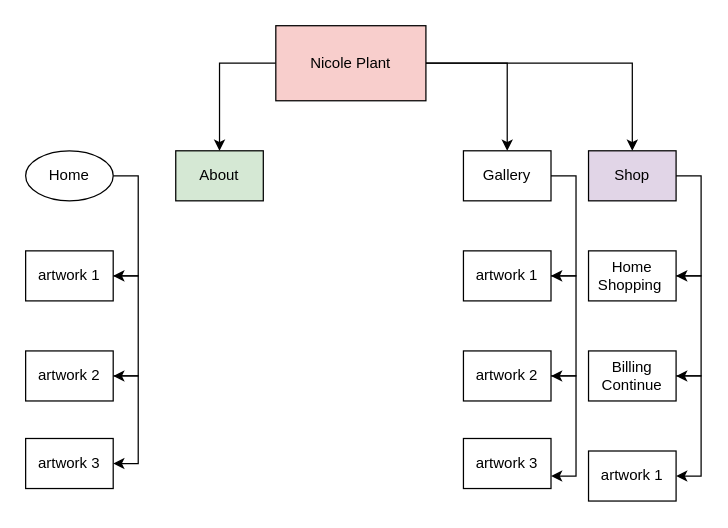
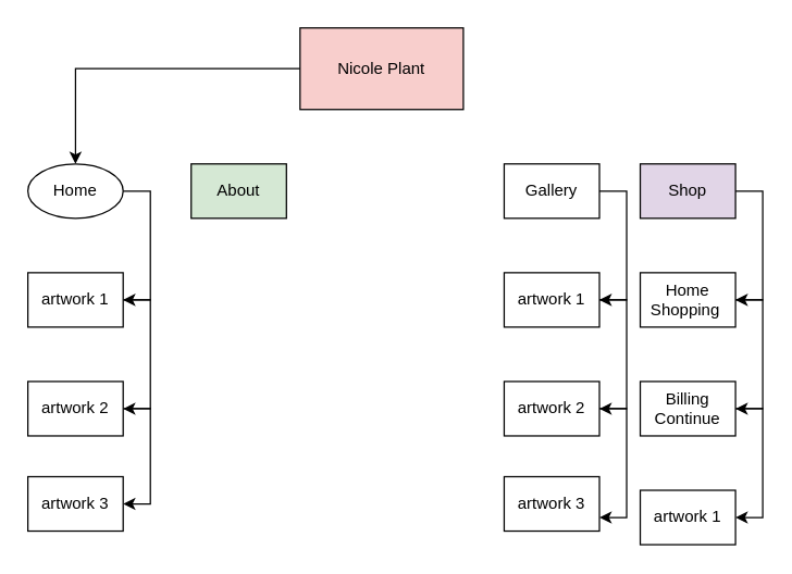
  <mxCell id="0" />
  <mxCell id="1" parent="0" />
- <mxCell id="3" value="" style="edgeStyle=orthogonalEdgeStyle;rounded=0;orthogonalLoop=1;jettySize=auto;html=1;" parent="1" source="6" target="9" edge="1"><mxGeometry relative="1" as="geometry" /></mxCell>
- <mxCell id="4" value="" style="edgeStyle=orthogonalEdgeStyle;rounded=0;orthogonalLoop=1;jettySize=auto;html=1;" parent="1" source="6" target="10" edge="1"><mxGeometry relative="1" as="geometry" /></mxCell>
- <mxCell id="5" value="" style="edgeStyle=orthogonalEdgeStyle;rounded=0;orthogonalLoop=1;jettySize=auto;html=1;" parent="1" source="6" target="11" edge="1"><mxGeometry relative="1" as="geometry" /></mxCell>
+ <mxCell id="2" value="" style="edgeStyle=orthogonalEdgeStyle;rounded=0;orthogonalLoop=1;jettySize=auto;html=1;" parent="1" source="6" target="8" edge="1"><mxGeometry relative="1" as="geometry" /></mxCell>
  <mxCell id="6" value="Nicole Plant" style="rounded=0;whiteSpace=wrap;html=1;fillColor=#f8cecc;" parent="1" vertex="1"><mxGeometry x="220" y="20" width="120" height="60" as="geometry" /></mxCell>
  <mxCell id="7" value="" style="edgeStyle=orthogonalEdgeStyle;rounded=0;orthogonalLoop=1;jettySize=auto;html=1;exitX=1;exitY=0.5;exitDx=0;exitDy=0;" parent="1" source="8" target="13" edge="1"><mxGeometry relative="1" as="geometry"><Array as="points"><mxPoint x="110" y="140" /><mxPoint x="110" y="220" /></Array></mxGeometry></mxCell>
  <mxCell id="8" value="Home" style="ellipse;whiteSpace=wrap;html=1;" parent="1" vertex="1"><mxGeometry x="20" y="120" width="70" height="40" as="geometry" /></mxCell>
  <mxCell id="9" value="Shop" style="rounded=0;whiteSpace=wrap;html=1;fillColor=#e1d5e7;" parent="1" vertex="1"><mxGeometry x="470" y="120" width="70" height="40" as="geometry" /></mxCell>
  <mxCell id="10" value="Gallery" style="rounded=0;whiteSpace=wrap;html=1;" parent="1" vertex="1"><mxGeometry x="370" y="120" width="70" height="40" as="geometry" /></mxCell>
  <mxCell id="11" value="About" style="rounded=0;whiteSpace=wrap;html=1;fillColor=#d5e8d4;" parent="1" vertex="1"><mxGeometry x="140" y="120" width="70" height="40" as="geometry" /></mxCell>
  <mxCell id="12" value="" style="edgeStyle=orthogonalEdgeStyle;rounded=0;orthogonalLoop=1;jettySize=auto;html=1;" parent="1" source="13" target="15" edge="1"><mxGeometry relative="1" as="geometry"><Array as="points"><mxPoint x="110" y="220" /><mxPoint x="110" y="300" /></Array></mxGeometry></mxCell>
  <mxCell id="13" value="artwork 1" style="whiteSpace=wrap;html=1;rounded=0;" parent="1" vertex="1"><mxGeometry x="20" y="200" width="70" height="40" as="geometry" /></mxCell>
  <mxCell id="14" value="" style="edgeStyle=orthogonalEdgeStyle;rounded=0;orthogonalLoop=1;jettySize=auto;html=1;" parent="1" source="15" target="16" edge="1"><mxGeometry relative="1" as="geometry"><Array as="points"><mxPoint x="110" y="300" /><mxPoint x="110" y="370" /></Array></mxGeometry></mxCell>
  <mxCell id="15" value="artwork 2" style="whiteSpace=wrap;html=1;rounded=0;" parent="1" vertex="1"><mxGeometry x="20" y="280" width="70" height="40" as="geometry" /></mxCell>
  <mxCell id="16" value="artwork 3" style="whiteSpace=wrap;html=1;rounded=0;" parent="1" vertex="1"><mxGeometry x="20" y="350" width="70" height="40" as="geometry" /></mxCell>
  <mxCell id="17" value="" style="edgeStyle=orthogonalEdgeStyle;rounded=0;orthogonalLoop=1;jettySize=auto;html=1;" edge="1" parent="1"><mxGeometry relative="1" as="geometry"><Array as="points"><mxPoint x="460" y="140" /><mxPoint x="460" y="220" /></Array><mxPoint x="440" y="140" as="sourcePoint" /><mxPoint x="440" y="220" as="targetPoint" /></mxGeometry></mxCell>
  <mxCell id="18" value="" style="edgeStyle=orthogonalEdgeStyle;rounded=0;orthogonalLoop=1;jettySize=auto;html=1;" edge="1" parent="1"><mxGeometry relative="1" as="geometry"><Array as="points"><mxPoint x="460" y="220" /><mxPoint x="460" y="300" /></Array><mxPoint x="440" y="220" as="sourcePoint" /><mxPoint x="440" y="300" as="targetPoint" /></mxGeometry></mxCell>
  <mxCell id="19" value="artwork 1" style="whiteSpace=wrap;html=1;rounded=0;" vertex="1" parent="1"><mxGeometry x="370" y="200" width="70" height="40" as="geometry" /></mxCell>
  <mxCell id="20" value="artwork 2" style="whiteSpace=wrap;html=1;rounded=0;" vertex="1" parent="1"><mxGeometry x="370" y="280" width="70" height="40" as="geometry" /></mxCell>
  <mxCell id="21" value="" style="edgeStyle=orthogonalEdgeStyle;rounded=0;orthogonalLoop=1;jettySize=auto;html=1;" edge="1" parent="1"><mxGeometry relative="1" as="geometry"><Array as="points"><mxPoint x="460" y="300" /><mxPoint x="460" y="380" /></Array><mxPoint x="440" y="300" as="sourcePoint" /><mxPoint x="440" y="380" as="targetPoint" /></mxGeometry></mxCell>
  <mxCell id="22" value="artwork 3" style="whiteSpace=wrap;html=1;rounded=0;" vertex="1" parent="1"><mxGeometry x="370" y="350" width="70" height="40" as="geometry" /></mxCell>
  <mxCell id="23" value="" style="edgeStyle=orthogonalEdgeStyle;rounded=0;orthogonalLoop=1;jettySize=auto;html=1;" edge="1" parent="1"><mxGeometry relative="1" as="geometry"><Array as="points"><mxPoint x="560" y="140" /><mxPoint x="560" y="220" /></Array><mxPoint x="540" y="140" as="sourcePoint" /><mxPoint x="540" y="220" as="targetPoint" /></mxGeometry></mxCell>
  <mxCell id="24" value="" style="edgeStyle=orthogonalEdgeStyle;rounded=0;orthogonalLoop=1;jettySize=auto;html=1;" edge="1" parent="1"><mxGeometry relative="1" as="geometry"><Array as="points"><mxPoint x="560" y="220" /><mxPoint x="560" y="300" /></Array><mxPoint x="540" y="220" as="sourcePoint" /><mxPoint x="540" y="300" as="targetPoint" /></mxGeometry></mxCell>
  <mxCell id="25" value="" style="edgeStyle=orthogonalEdgeStyle;rounded=0;orthogonalLoop=1;jettySize=auto;html=1;" edge="1" parent="1"><mxGeometry relative="1" as="geometry"><Array as="points"><mxPoint x="560" y="300" /><mxPoint x="560" y="380" /></Array><mxPoint x="540" y="300" as="sourcePoint" /><mxPoint x="540" y="380" as="targetPoint" /></mxGeometry></mxCell>
  <mxCell id="26" value="Home Shopping&amp;nbsp;" style="whiteSpace=wrap;html=1;rounded=0;" vertex="1" parent="1"><mxGeometry x="470" y="200" width="70" height="40" as="geometry" /></mxCell>
  <mxCell id="27" value="Billing Continue" style="whiteSpace=wrap;html=1;rounded=0;" vertex="1" parent="1"><mxGeometry x="470" y="280" width="70" height="40" as="geometry" /></mxCell>
  <mxCell id="28" value="artwork 1" style="whiteSpace=wrap;html=1;rounded=0;" vertex="1" parent="1"><mxGeometry x="470" y="360" width="70" height="40" as="geometry" /></mxCell>
